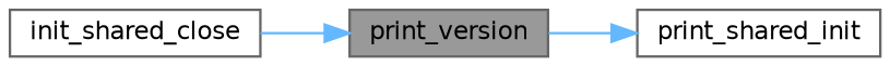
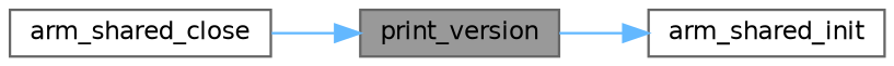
  digraph {
    rankdir=LR
    node [color=grey40 fillcolor=white fontname=Helvetica fontsize=10 shape=box style=filled]
    edge [color=steelblue1 fontname=Helvetica fontsize=10 labelfontname=Helvetica labelfontsize=10 style=solid]
    n1 [color=gray40 fillcolor=grey60 fontcolor=black height=0.2 label=print_version width=0.4]
-   n2 [height=0.2 label=print_shared_init width=0.4]
-   n3 [height=0.2 label=init_shared_close width=0.4]
+   n2 [height=0.2 label=arm_shared_init width=0.4]
+   n3 [height=0.2 label=arm_shared_close width=0.4]
    n1 -> n2
    n3 -> n1
  }
